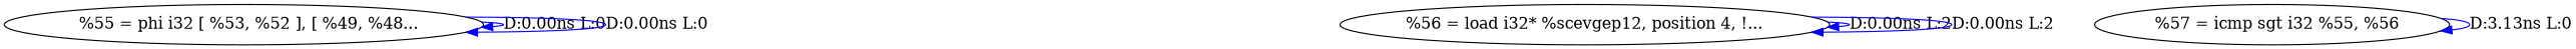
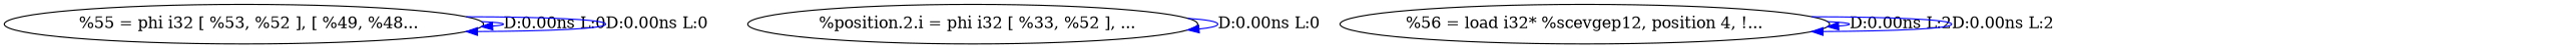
  digraph {
    edge [color=blue]
    n1 [label="  %55 = phi i32 [ %53, %52 ], [ %49, %48..."]
+   n2 [label="  %position.2.i = phi i32 [ %33, %52 ], ..."]
    n3 [label="%56 = load i32* %scevgep12, position 4, !..."]
-   n4 [label="  %57 = icmp sgt i32 %55, %56"]
    n1 -> n1 [label="D:0.00ns L:0"]
    n1 -> n1 [label="D:0.00ns L:0"]
+   n2 -> n2 [label="D:0.00ns L:0"]
    n3 -> n3 [label="D:0.00ns L:2"]
    n3 -> n3 [label="D:0.00ns L:2"]
-   n4 -> n4 [label="D:3.13ns L:0"]
  }
